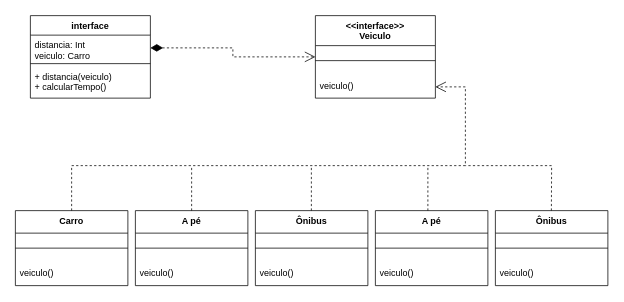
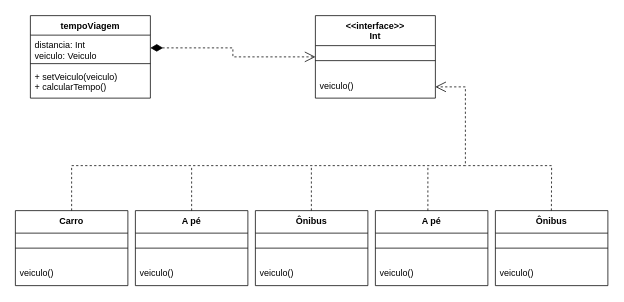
  <mxCell id="0" />
  <mxCell id="1" parent="0" />
- <mxCell id="2" value="interface" style="swimlane;fontStyle=1;align=center;verticalAlign=top;childLayout=stackLayout;horizontal=1;startSize=26;horizontalStack=0;resizeParent=1;resizeParentMax=0;resizeLast=0;collapsible=1;marginBottom=0;whiteSpace=wrap;html=1;" vertex="1" parent="1"><mxGeometry x="40" y="20" width="160" height="110" as="geometry" /></mxCell>
- <mxCell id="3" value="distancia: Int&lt;br&gt;veiculo: Carro" style="text;strokeColor=none;fillColor=none;align=left;verticalAlign=top;spacingLeft=4;spacingRight=4;overflow=hidden;rotatable=0;points=[[0,0.5],[1,0.5]];portConstraint=eastwest;whiteSpace=wrap;html=1;" vertex="1" parent="2"><mxGeometry y="26" width="160" height="34" as="geometry" /></mxCell>
+ <mxCell id="2" value="tempoViagem" style="swimlane;fontStyle=1;align=center;verticalAlign=top;childLayout=stackLayout;horizontal=1;startSize=26;horizontalStack=0;resizeParent=1;resizeParentMax=0;resizeLast=0;collapsible=1;marginBottom=0;whiteSpace=wrap;html=1;" vertex="1" parent="1"><mxGeometry x="40" y="20" width="160" height="110" as="geometry" /></mxCell>
+ <mxCell id="3" value="distancia: Int&lt;br&gt;veiculo: Veiculo" style="text;strokeColor=none;fillColor=none;align=left;verticalAlign=top;spacingLeft=4;spacingRight=4;overflow=hidden;rotatable=0;points=[[0,0.5],[1,0.5]];portConstraint=eastwest;whiteSpace=wrap;html=1;" vertex="1" parent="2"><mxGeometry y="26" width="160" height="34" as="geometry" /></mxCell>
  <mxCell id="4" value="" style="line;strokeWidth=1;fillColor=none;align=left;verticalAlign=middle;spacingTop=-1;spacingLeft=3;spacingRight=3;rotatable=0;labelPosition=right;points=[];portConstraint=eastwest;strokeColor=inherit;" vertex="1" parent="2"><mxGeometry y="60" width="160" height="8" as="geometry" /></mxCell>
- <mxCell id="5" value="+ distancia(veiculo)&lt;div&gt;+ calcularTempo()&lt;/div&gt;" style="text;strokeColor=none;fillColor=none;align=left;verticalAlign=top;spacingLeft=4;spacingRight=4;overflow=hidden;rotatable=0;points=[[0,0.5],[1,0.5]];portConstraint=eastwest;whiteSpace=wrap;html=1;" vertex="1" parent="2"><mxGeometry y="68" width="160" height="42" as="geometry" /></mxCell>
- <mxCell id="6" value="&amp;lt;&amp;lt;interface&amp;gt;&amp;gt;&lt;div&gt;Veiculo&lt;/div&gt;" style="swimlane;fontStyle=1;align=center;verticalAlign=top;childLayout=stackLayout;horizontal=1;startSize=40;horizontalStack=0;resizeParent=1;resizeParentMax=0;resizeLast=0;collapsible=1;marginBottom=0;whiteSpace=wrap;html=1;" vertex="1" parent="1"><mxGeometry x="420" y="20" width="160" height="110" as="geometry" /></mxCell>
+ <mxCell id="5" value="+ setVeiculo(veiculo)&lt;div&gt;+ calcularTempo()&lt;/div&gt;" style="text;strokeColor=none;fillColor=none;align=left;verticalAlign=top;spacingLeft=4;spacingRight=4;overflow=hidden;rotatable=0;points=[[0,0.5],[1,0.5]];portConstraint=eastwest;whiteSpace=wrap;html=1;" vertex="1" parent="2"><mxGeometry y="68" width="160" height="42" as="geometry" /></mxCell>
+ <mxCell id="6" value="&amp;lt;&amp;lt;interface&amp;gt;&amp;gt;&lt;div&gt;Int&lt;/div&gt;" style="swimlane;fontStyle=1;align=center;verticalAlign=top;childLayout=stackLayout;horizontal=1;startSize=40;horizontalStack=0;resizeParent=1;resizeParentMax=0;resizeLast=0;collapsible=1;marginBottom=0;whiteSpace=wrap;html=1;" vertex="1" parent="1"><mxGeometry x="420" y="20" width="160" height="110" as="geometry" /></mxCell>
  <mxCell id="7" value="" style="line;strokeWidth=1;fillColor=none;align=left;verticalAlign=middle;spacingTop=-1;spacingLeft=3;spacingRight=3;rotatable=0;labelPosition=right;points=[];portConstraint=eastwest;strokeColor=inherit;" vertex="1" parent="6"><mxGeometry y="40" width="160" height="40" as="geometry" /></mxCell>
  <mxCell id="8" value="veiculo()" style="text;strokeColor=none;fillColor=none;align=left;verticalAlign=top;spacingLeft=4;spacingRight=4;overflow=hidden;rotatable=0;points=[[0,0.5],[1,0.5]];portConstraint=eastwest;whiteSpace=wrap;html=1;" vertex="1" parent="6"><mxGeometry y="80" width="160" height="30" as="geometry" /></mxCell>
  <mxCell id="9" value="Carro" style="swimlane;fontStyle=1;align=center;verticalAlign=top;childLayout=stackLayout;horizontal=1;startSize=30;horizontalStack=0;resizeParent=1;resizeParentMax=0;resizeLast=0;collapsible=1;marginBottom=0;whiteSpace=wrap;html=1;" vertex="1" parent="1"><mxGeometry x="20" y="280" width="150" height="100" as="geometry" /></mxCell>
  <mxCell id="10" value="" style="line;strokeWidth=1;fillColor=none;align=left;verticalAlign=middle;spacingTop=-1;spacingLeft=3;spacingRight=3;rotatable=0;labelPosition=right;points=[];portConstraint=eastwest;strokeColor=inherit;" vertex="1" parent="9"><mxGeometry y="30" width="150" height="40" as="geometry" /></mxCell>
  <mxCell id="11" value="veiculo()" style="text;strokeColor=none;fillColor=none;align=left;verticalAlign=top;spacingLeft=4;spacingRight=4;overflow=hidden;rotatable=0;points=[[0,0.5],[1,0.5]];portConstraint=eastwest;whiteSpace=wrap;html=1;" vertex="1" parent="9"><mxGeometry y="70" width="150" height="30" as="geometry" /></mxCell>
  <mxCell id="12" value="A pé" style="swimlane;fontStyle=1;align=center;verticalAlign=top;childLayout=stackLayout;horizontal=1;startSize=30;horizontalStack=0;resizeParent=1;resizeParentMax=0;resizeLast=0;collapsible=1;marginBottom=0;whiteSpace=wrap;html=1;" vertex="1" parent="1"><mxGeometry x="180" y="280" width="150" height="100" as="geometry" /></mxCell>
  <mxCell id="13" value="" style="line;strokeWidth=1;fillColor=none;align=left;verticalAlign=middle;spacingTop=-1;spacingLeft=3;spacingRight=3;rotatable=0;labelPosition=right;points=[];portConstraint=eastwest;strokeColor=inherit;" vertex="1" parent="12"><mxGeometry y="30" width="150" height="40" as="geometry" /></mxCell>
  <mxCell id="14" value="veiculo()" style="text;strokeColor=none;fillColor=none;align=left;verticalAlign=top;spacingLeft=4;spacingRight=4;overflow=hidden;rotatable=0;points=[[0,0.5],[1,0.5]];portConstraint=eastwest;whiteSpace=wrap;html=1;" vertex="1" parent="12"><mxGeometry y="70" width="150" height="30" as="geometry" /></mxCell>
  <mxCell id="15" value="Ônibus" style="swimlane;fontStyle=1;align=center;verticalAlign=top;childLayout=stackLayout;horizontal=1;startSize=30;horizontalStack=0;resizeParent=1;resizeParentMax=0;resizeLast=0;collapsible=1;marginBottom=0;whiteSpace=wrap;html=1;" vertex="1" parent="1"><mxGeometry x="340" y="280" width="150" height="100" as="geometry" /></mxCell>
  <mxCell id="16" value="" style="line;strokeWidth=1;fillColor=none;align=left;verticalAlign=middle;spacingTop=-1;spacingLeft=3;spacingRight=3;rotatable=0;labelPosition=right;points=[];portConstraint=eastwest;strokeColor=inherit;" vertex="1" parent="15"><mxGeometry y="30" width="150" height="40" as="geometry" /></mxCell>
  <mxCell id="17" value="veiculo()" style="text;strokeColor=none;fillColor=none;align=left;verticalAlign=top;spacingLeft=4;spacingRight=4;overflow=hidden;rotatable=0;points=[[0,0.5],[1,0.5]];portConstraint=eastwest;whiteSpace=wrap;html=1;" vertex="1" parent="15"><mxGeometry y="70" width="150" height="30" as="geometry" /></mxCell>
  <mxCell id="18" value="A pé" style="swimlane;fontStyle=1;align=center;verticalAlign=top;childLayout=stackLayout;horizontal=1;startSize=30;horizontalStack=0;resizeParent=1;resizeParentMax=0;resizeLast=0;collapsible=1;marginBottom=0;whiteSpace=wrap;html=1;" vertex="1" parent="1"><mxGeometry x="500" y="280" width="150" height="100" as="geometry" /></mxCell>
  <mxCell id="19" value="" style="line;strokeWidth=1;fillColor=none;align=left;verticalAlign=middle;spacingTop=-1;spacingLeft=3;spacingRight=3;rotatable=0;labelPosition=right;points=[];portConstraint=eastwest;strokeColor=inherit;" vertex="1" parent="18"><mxGeometry y="30" width="150" height="40" as="geometry" /></mxCell>
  <mxCell id="20" value="veiculo()" style="text;strokeColor=none;fillColor=none;align=left;verticalAlign=top;spacingLeft=4;spacingRight=4;overflow=hidden;rotatable=0;points=[[0,0.5],[1,0.5]];portConstraint=eastwest;whiteSpace=wrap;html=1;" vertex="1" parent="18"><mxGeometry y="70" width="150" height="30" as="geometry" /></mxCell>
  <mxCell id="21" value="Ônibus" style="swimlane;fontStyle=1;align=center;verticalAlign=top;childLayout=stackLayout;horizontal=1;startSize=30;horizontalStack=0;resizeParent=1;resizeParentMax=0;resizeLast=0;collapsible=1;marginBottom=0;whiteSpace=wrap;html=1;" vertex="1" parent="1"><mxGeometry x="660" y="280" width="150" height="100" as="geometry" /></mxCell>
  <mxCell id="22" value="" style="line;strokeWidth=1;fillColor=none;align=left;verticalAlign=middle;spacingTop=-1;spacingLeft=3;spacingRight=3;rotatable=0;labelPosition=right;points=[];portConstraint=eastwest;strokeColor=inherit;" vertex="1" parent="21"><mxGeometry y="30" width="150" height="40" as="geometry" /></mxCell>
  <mxCell id="23" value="veiculo()" style="text;strokeColor=none;fillColor=none;align=left;verticalAlign=top;spacingLeft=4;spacingRight=4;overflow=hidden;rotatable=0;points=[[0,0.5],[1,0.5]];portConstraint=eastwest;whiteSpace=wrap;html=1;" vertex="1" parent="21"><mxGeometry y="70" width="150" height="30" as="geometry" /></mxCell>
  <mxCell id="24" value="" style="endArrow=open;html=1;endSize=12;startArrow=diamondThin;startSize=14;startFill=1;edgeStyle=orthogonalEdgeStyle;align=left;verticalAlign=bottom;rounded=0;exitX=1;exitY=0.5;exitDx=0;exitDy=0;entryX=0;entryY=0.5;entryDx=0;entryDy=0;dashed=1;" edge="1" parent="1" source="3" target="6"><mxGeometry x="-1" y="3" relative="1" as="geometry"><mxPoint x="220" y="110" as="sourcePoint" /><mxPoint x="500" y="350" as="targetPoint" /><Array as="points"><mxPoint x="310" y="63" /><mxPoint x="310" y="75" /></Array></mxGeometry></mxCell>
  <mxCell id="25" value="" style="endArrow=open;endSize=12;dashed=1;html=1;rounded=0;exitX=0.5;exitY=0;exitDx=0;exitDy=0;entryX=1;entryY=0.5;entryDx=0;entryDy=0;" edge="1" parent="1" source="9" target="8"><mxGeometry width="160" relative="1" as="geometry"><mxPoint x="340" y="150" as="sourcePoint" /><mxPoint x="580" y="150" as="targetPoint" /><Array as="points"><mxPoint x="95" y="220" /><mxPoint x="620" y="220" /><mxPoint x="620" y="115" /></Array></mxGeometry></mxCell>
  <mxCell id="26" value="" style="endArrow=none;dashed=1;html=1;rounded=0;exitX=0.5;exitY=0;exitDx=0;exitDy=0;" edge="1" parent="1" source="12"><mxGeometry width="50" height="50" relative="1" as="geometry"><mxPoint x="250" y="270" as="sourcePoint" /><mxPoint x="255" y="220" as="targetPoint" /></mxGeometry></mxCell>
  <mxCell id="27" value="" style="endArrow=none;dashed=1;html=1;rounded=0;exitX=0.5;exitY=0;exitDx=0;exitDy=0;" edge="1" parent="1"><mxGeometry width="50" height="50" relative="1" as="geometry"><mxPoint x="414.66" y="280" as="sourcePoint" /><mxPoint x="414.66" y="220" as="targetPoint" /></mxGeometry></mxCell>
  <mxCell id="28" value="" style="endArrow=none;dashed=1;html=1;rounded=0;exitX=0.5;exitY=0;exitDx=0;exitDy=0;" edge="1" parent="1"><mxGeometry width="50" height="50" relative="1" as="geometry"><mxPoint x="570" y="280" as="sourcePoint" /><mxPoint x="570" y="220" as="targetPoint" /></mxGeometry></mxCell>
  <mxCell id="29" value="" style="endArrow=none;dashed=1;html=1;rounded=0;exitX=0.5;exitY=0;exitDx=0;exitDy=0;" edge="1" parent="1"><mxGeometry width="50" height="50" relative="1" as="geometry"><mxPoint x="734.66" y="280" as="sourcePoint" /><mxPoint x="620" y="220" as="targetPoint" /><Array as="points"><mxPoint x="735" y="220" /></Array></mxGeometry></mxCell>
